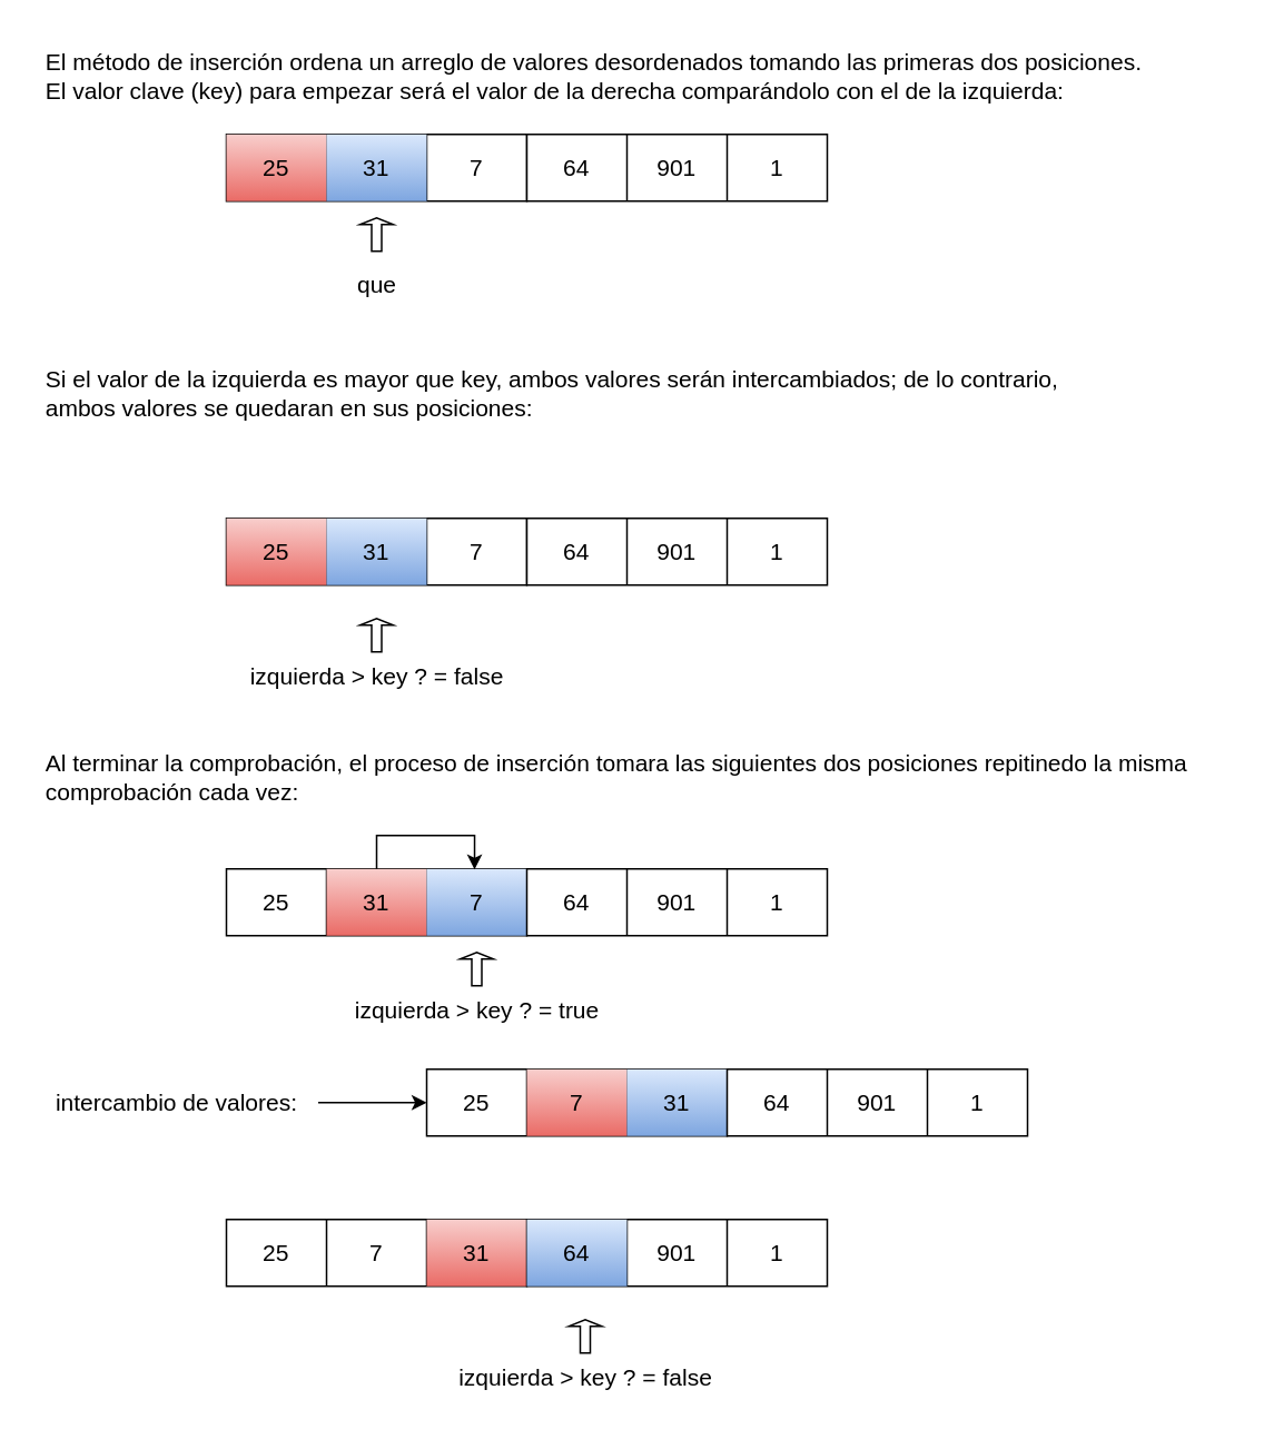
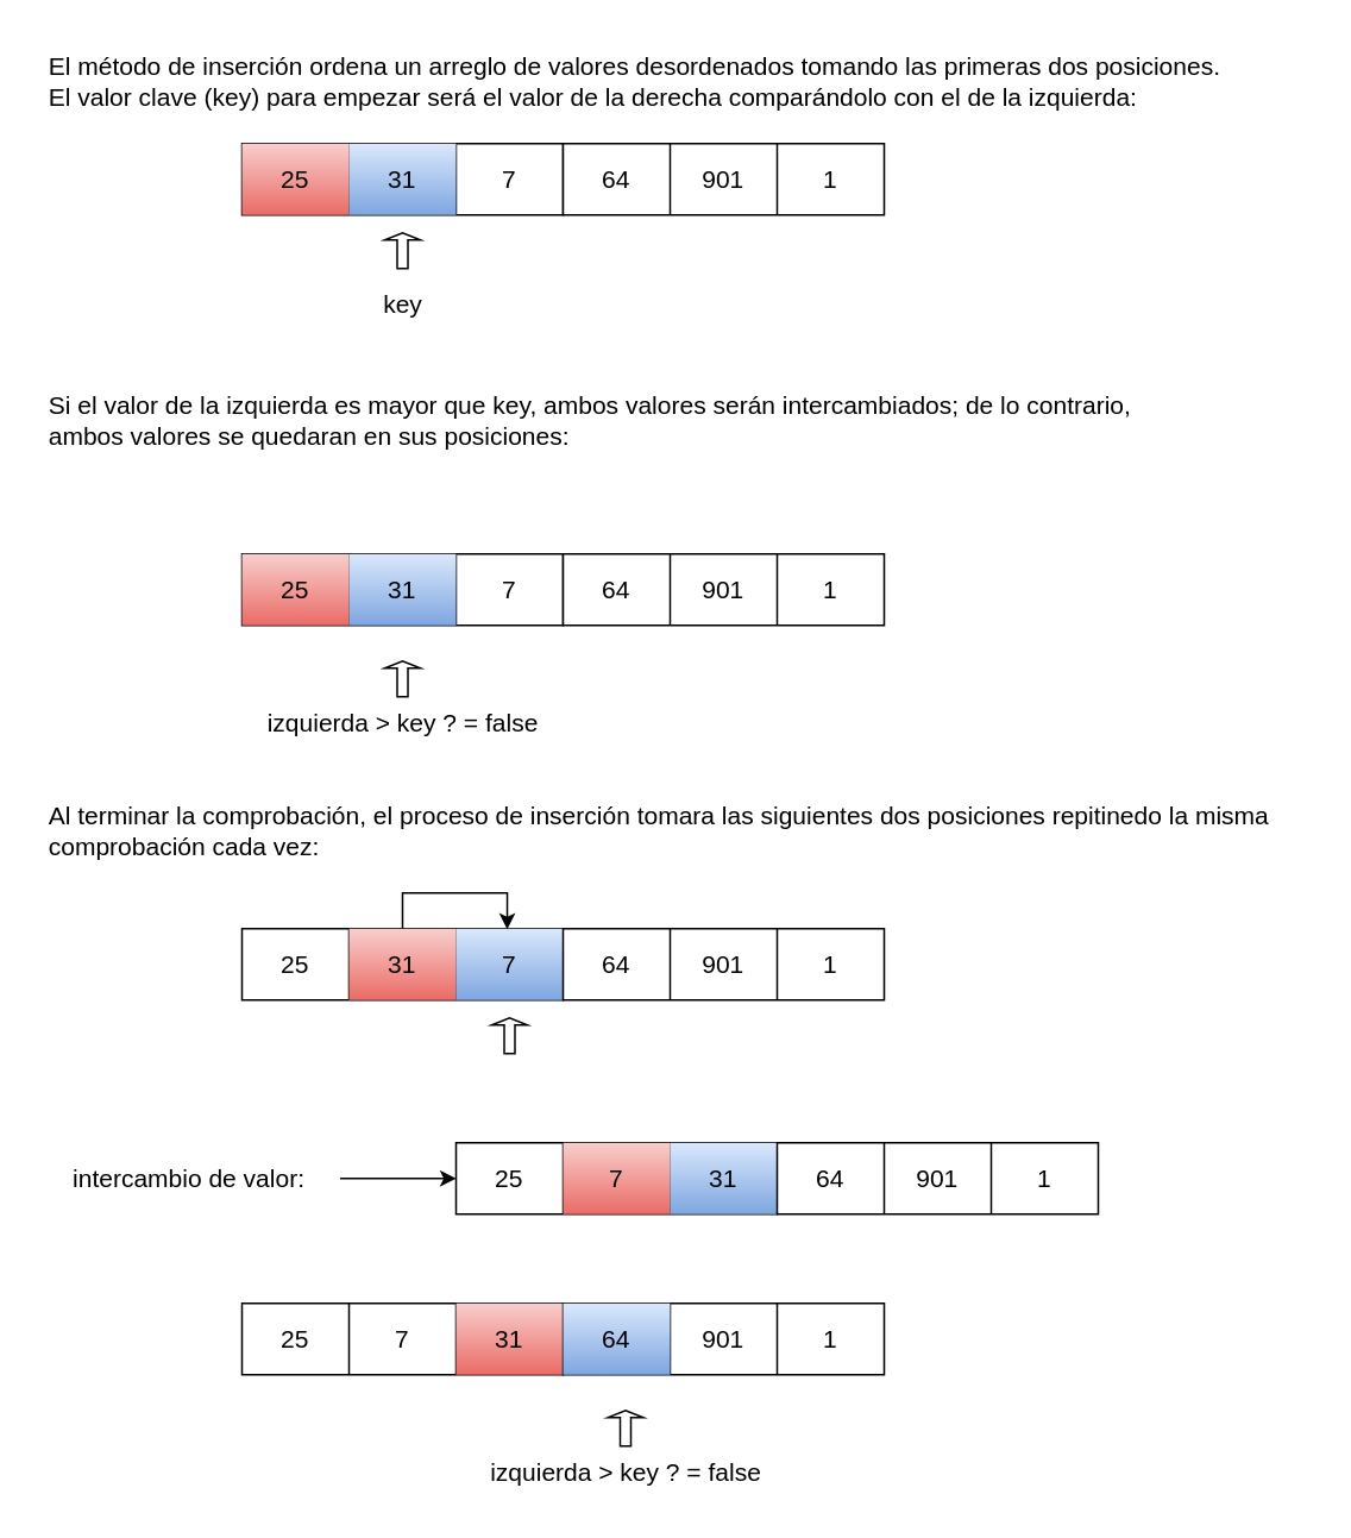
  <mxCell id="0" />
  <mxCell id="1" parent="0" />
  <mxCell id="2" value="&lt;font style=&quot;font-size: 14px;&quot;&gt;El método de inserción ordena un arreglo de valores desordenados tomando las primeras dos posiciones.&lt;br&gt;El valor clave (key) para empezar será el valor de la derecha comparándolo con el de la izquierda:&lt;br&gt;&lt;/font&gt;" style="text;html=1;align=left;verticalAlign=middle;resizable=0;points=[];autosize=1;strokeColor=none;fillColor=none;" vertex="1" parent="1"><mxGeometry x="25" y="20" width="680" height="50" as="geometry" /></mxCell>
  <mxCell id="3" value="" style="shape=table;html=1;whiteSpace=wrap;startSize=0;container=1;collapsible=0;childLayout=tableLayout;fontSize=14;" vertex="1" parent="1"><mxGeometry x="135" y="80" width="180" height="40" as="geometry" /></mxCell>
  <mxCell id="4" value="" style="shape=tableRow;horizontal=0;startSize=0;swimlaneHead=0;swimlaneBody=0;top=0;left=0;bottom=0;right=0;collapsible=0;dropTarget=0;fillColor=none;points=[[0,0.5],[1,0.5]];portConstraint=eastwest;fontSize=14;" vertex="1" parent="3"><mxGeometry width="180" height="40" as="geometry" /></mxCell>
  <mxCell id="5" value="25" style="shape=partialRectangle;html=1;whiteSpace=wrap;connectable=0;fillColor=#f8cecc;top=0;left=0;bottom=0;right=0;overflow=hidden;fontSize=14;strokeColor=#b85450;gradientColor=#ea6b66;" vertex="1" parent="4"><mxGeometry width="60" height="40" as="geometry"><mxRectangle width="60" height="40" as="alternateBounds" /></mxGeometry></mxCell>
  <mxCell id="6" value="31" style="shape=partialRectangle;html=1;whiteSpace=wrap;connectable=0;fillColor=#dae8fc;top=0;left=0;bottom=0;right=0;overflow=hidden;fontSize=14;gradientColor=#7ea6e0;strokeColor=#6c8ebf;" vertex="1" parent="4"><mxGeometry x="60" width="60" height="40" as="geometry"><mxRectangle width="60" height="40" as="alternateBounds" /></mxGeometry></mxCell>
  <mxCell id="7" value="7" style="shape=partialRectangle;html=1;whiteSpace=wrap;connectable=0;fillColor=none;top=0;left=0;bottom=0;right=0;overflow=hidden;fontSize=14;" vertex="1" parent="4"><mxGeometry x="120" width="60" height="40" as="geometry"><mxRectangle width="60" height="40" as="alternateBounds" /></mxGeometry></mxCell>
  <mxCell id="8" value="" style="shape=table;html=1;whiteSpace=wrap;startSize=0;container=1;collapsible=0;childLayout=tableLayout;fontSize=14;" vertex="1" parent="1"><mxGeometry x="315" y="80" width="180" height="40" as="geometry" /></mxCell>
  <mxCell id="9" value="" style="shape=tableRow;horizontal=0;startSize=0;swimlaneHead=0;swimlaneBody=0;top=0;left=0;bottom=0;right=0;collapsible=0;dropTarget=0;fillColor=none;points=[[0,0.5],[1,0.5]];portConstraint=eastwest;fontSize=14;" vertex="1" parent="8"><mxGeometry width="180" height="40" as="geometry" /></mxCell>
  <mxCell id="10" value="64" style="shape=partialRectangle;html=1;whiteSpace=wrap;connectable=0;fillColor=none;top=0;left=0;bottom=0;right=0;overflow=hidden;fontSize=14;" vertex="1" parent="9"><mxGeometry width="60" height="40" as="geometry"><mxRectangle width="60" height="40" as="alternateBounds" /></mxGeometry></mxCell>
  <mxCell id="11" value="901" style="shape=partialRectangle;html=1;whiteSpace=wrap;connectable=0;fillColor=none;top=0;left=0;bottom=0;right=0;overflow=hidden;fontSize=14;" vertex="1" parent="9"><mxGeometry x="60" width="60" height="40" as="geometry"><mxRectangle width="60" height="40" as="alternateBounds" /></mxGeometry></mxCell>
  <mxCell id="12" value="1" style="shape=partialRectangle;html=1;whiteSpace=wrap;connectable=0;fillColor=none;top=0;left=0;bottom=0;right=0;overflow=hidden;fontSize=14;" vertex="1" parent="9"><mxGeometry x="120" width="60" height="40" as="geometry"><mxRectangle width="60" height="40" as="alternateBounds" /></mxGeometry></mxCell>
  <mxCell id="13" value="" style="shape=table;html=1;whiteSpace=wrap;startSize=0;container=1;collapsible=0;childLayout=tableLayout;fontSize=14;" vertex="1" parent="1"><mxGeometry x="135" y="310" width="180" height="40" as="geometry" /></mxCell>
  <mxCell id="14" value="" style="shape=tableRow;horizontal=0;startSize=0;swimlaneHead=0;swimlaneBody=0;top=0;left=0;bottom=0;right=0;collapsible=0;dropTarget=0;fillColor=none;points=[[0,0.5],[1,0.5]];portConstraint=eastwest;fontSize=14;" vertex="1" parent="13"><mxGeometry width="180" height="40" as="geometry" /></mxCell>
  <mxCell id="15" value="25" style="shape=partialRectangle;html=1;whiteSpace=wrap;connectable=0;fillColor=#f8cecc;top=0;left=0;bottom=0;right=0;overflow=hidden;fontSize=14;gradientColor=#ea6b66;strokeColor=#b85450;" vertex="1" parent="14"><mxGeometry width="60" height="40" as="geometry"><mxRectangle width="60" height="40" as="alternateBounds" /></mxGeometry></mxCell>
  <mxCell id="16" value="31" style="shape=partialRectangle;html=1;whiteSpace=wrap;connectable=0;fillColor=#dae8fc;top=0;left=0;bottom=0;right=0;overflow=hidden;fontSize=14;gradientColor=#7ea6e0;strokeColor=#6c8ebf;" vertex="1" parent="14"><mxGeometry x="60" width="60" height="40" as="geometry"><mxRectangle width="60" height="40" as="alternateBounds" /></mxGeometry></mxCell>
  <mxCell id="17" value="7" style="shape=partialRectangle;html=1;whiteSpace=wrap;connectable=0;fillColor=none;top=0;left=0;bottom=0;right=0;overflow=hidden;fontSize=14;" vertex="1" parent="14"><mxGeometry x="120" width="60" height="40" as="geometry"><mxRectangle width="60" height="40" as="alternateBounds" /></mxGeometry></mxCell>
  <mxCell id="18" value="" style="shape=table;html=1;whiteSpace=wrap;startSize=0;container=1;collapsible=0;childLayout=tableLayout;fontSize=14;" vertex="1" parent="1"><mxGeometry x="315" y="310" width="180" height="40" as="geometry" /></mxCell>
  <mxCell id="19" value="" style="shape=tableRow;horizontal=0;startSize=0;swimlaneHead=0;swimlaneBody=0;top=0;left=0;bottom=0;right=0;collapsible=0;dropTarget=0;fillColor=none;points=[[0,0.5],[1,0.5]];portConstraint=eastwest;fontSize=14;" vertex="1" parent="18"><mxGeometry width="180" height="40" as="geometry" /></mxCell>
  <mxCell id="20" value="64" style="shape=partialRectangle;html=1;whiteSpace=wrap;connectable=0;fillColor=none;top=0;left=0;bottom=0;right=0;overflow=hidden;fontSize=14;" vertex="1" parent="19"><mxGeometry width="60" height="40" as="geometry"><mxRectangle width="60" height="40" as="alternateBounds" /></mxGeometry></mxCell>
  <mxCell id="21" value="901" style="shape=partialRectangle;html=1;whiteSpace=wrap;connectable=0;fillColor=none;top=0;left=0;bottom=0;right=0;overflow=hidden;fontSize=14;" vertex="1" parent="19"><mxGeometry x="60" width="60" height="40" as="geometry"><mxRectangle width="60" height="40" as="alternateBounds" /></mxGeometry></mxCell>
  <mxCell id="22" value="1" style="shape=partialRectangle;html=1;whiteSpace=wrap;connectable=0;fillColor=none;top=0;left=0;bottom=0;right=0;overflow=hidden;fontSize=14;" vertex="1" parent="19"><mxGeometry x="120" width="60" height="40" as="geometry"><mxRectangle width="60" height="40" as="alternateBounds" /></mxGeometry></mxCell>
  <mxCell id="23" value="" style="shape=table;html=1;whiteSpace=wrap;startSize=0;container=1;collapsible=0;childLayout=tableLayout;fontSize=14;" vertex="1" parent="1"><mxGeometry x="135" width="180" height="40" as="geometry" y="520" /></mxCell>
  <mxCell id="24" value="" style="shape=tableRow;horizontal=0;startSize=0;swimlaneHead=0;swimlaneBody=0;top=0;left=0;bottom=0;right=0;collapsible=0;dropTarget=0;fillColor=none;points=[[0,0.5],[1,0.5]];portConstraint=eastwest;fontSize=14;" vertex="1" parent="23"><mxGeometry width="180" height="40" as="geometry" /></mxCell>
  <mxCell id="25" value="25" style="shape=partialRectangle;html=1;whiteSpace=wrap;connectable=0;fillColor=none;top=0;left=0;bottom=0;right=0;overflow=hidden;fontSize=14;" vertex="1" parent="24"><mxGeometry width="60" height="40" as="geometry"><mxRectangle width="60" height="40" as="alternateBounds" /></mxGeometry></mxCell>
  <mxCell id="26" value="31" style="shape=partialRectangle;html=1;whiteSpace=wrap;connectable=0;fillColor=#f8cecc;top=0;left=0;bottom=0;right=0;overflow=hidden;fontSize=14;gradientColor=#ea6b66;strokeColor=#b85450;" vertex="1" parent="24"><mxGeometry x="60" width="60" height="40" as="geometry"><mxRectangle width="60" height="40" as="alternateBounds" /></mxGeometry></mxCell>
  <mxCell id="27" value="7" style="shape=partialRectangle;html=1;whiteSpace=wrap;connectable=0;fillColor=#dae8fc;top=0;left=0;bottom=0;right=0;overflow=hidden;fontSize=14;gradientColor=#7ea6e0;strokeColor=#6c8ebf;" vertex="1" parent="24"><mxGeometry x="120" width="60" height="40" as="geometry"><mxRectangle width="60" height="40" as="alternateBounds" /></mxGeometry></mxCell>
  <mxCell id="28" value="" style="edgeStyle=orthogonalEdgeStyle;rounded=0;orthogonalLoop=1;jettySize=auto;html=1;fontSize=14;entryX=0.826;entryY=0.01;entryDx=0;entryDy=0;entryPerimeter=0;" edge="1" parent="23" source="23" target="24"><mxGeometry relative="1" as="geometry"><Array as="points"><mxPoint x="90" y="-20" /><mxPoint x="149" y="-20" /></Array></mxGeometry></mxCell>
  <mxCell id="29" value="" style="shape=table;html=1;whiteSpace=wrap;startSize=0;container=1;collapsible=0;childLayout=tableLayout;fontSize=14;" vertex="1" parent="1"><mxGeometry x="315" width="180" height="40" as="geometry" y="520" /></mxCell>
  <mxCell id="30" value="" style="shape=tableRow;horizontal=0;startSize=0;swimlaneHead=0;swimlaneBody=0;top=0;left=0;bottom=0;right=0;collapsible=0;dropTarget=0;fillColor=none;points=[[0,0.5],[1,0.5]];portConstraint=eastwest;fontSize=14;" vertex="1" parent="29"><mxGeometry width="180" height="40" as="geometry" /></mxCell>
  <mxCell id="31" value="64" style="shape=partialRectangle;html=1;whiteSpace=wrap;connectable=0;fillColor=none;top=0;left=0;bottom=0;right=0;overflow=hidden;fontSize=14;" vertex="1" parent="30"><mxGeometry width="60" height="40" as="geometry"><mxRectangle width="60" height="40" as="alternateBounds" /></mxGeometry></mxCell>
  <mxCell id="32" value="901" style="shape=partialRectangle;html=1;whiteSpace=wrap;connectable=0;fillColor=none;top=0;left=0;bottom=0;right=0;overflow=hidden;fontSize=14;" vertex="1" parent="30"><mxGeometry x="60" width="60" height="40" as="geometry"><mxRectangle width="60" height="40" as="alternateBounds" /></mxGeometry></mxCell>
  <mxCell id="33" value="1" style="shape=partialRectangle;html=1;whiteSpace=wrap;connectable=0;fillColor=none;top=0;left=0;bottom=0;right=0;overflow=hidden;fontSize=14;" vertex="1" parent="30"><mxGeometry x="120" width="60" height="40" as="geometry"><mxRectangle width="60" height="40" as="alternateBounds" /></mxGeometry></mxCell>
  <mxCell id="34" value="" style="shape=table;html=1;whiteSpace=wrap;startSize=0;container=1;collapsible=0;childLayout=tableLayout;fontSize=14;" vertex="1" parent="1"><mxGeometry x="255" y="640" width="180" height="40" as="geometry" /></mxCell>
  <mxCell id="35" value="" style="shape=tableRow;horizontal=0;startSize=0;swimlaneHead=0;swimlaneBody=0;top=0;left=0;bottom=0;right=0;collapsible=0;dropTarget=0;fillColor=none;points=[[0,0.5],[1,0.5]];portConstraint=eastwest;fontSize=14;" vertex="1" parent="34"><mxGeometry width="180" height="40" as="geometry" /></mxCell>
  <mxCell id="36" value="25" style="shape=partialRectangle;html=1;whiteSpace=wrap;connectable=0;fillColor=none;top=0;left=0;bottom=0;right=0;overflow=hidden;fontSize=14;" vertex="1" parent="35"><mxGeometry width="60" height="40" as="geometry"><mxRectangle width="60" height="40" as="alternateBounds" /></mxGeometry></mxCell>
  <mxCell id="37" value="7" style="shape=partialRectangle;html=1;whiteSpace=wrap;connectable=0;fillColor=#f8cecc;top=0;left=0;bottom=0;right=0;overflow=hidden;fontSize=14;gradientColor=#ea6b66;strokeColor=#b85450;" vertex="1" parent="35"><mxGeometry x="60" width="60" height="40" as="geometry"><mxRectangle width="60" height="40" as="alternateBounds" /></mxGeometry></mxCell>
  <mxCell id="38" value="31" style="shape=partialRectangle;html=1;whiteSpace=wrap;connectable=0;fillColor=#dae8fc;top=0;left=0;bottom=0;right=0;overflow=hidden;fontSize=14;gradientColor=#7ea6e0;strokeColor=#6c8ebf;" vertex="1" parent="35"><mxGeometry x="120" width="60" height="40" as="geometry"><mxRectangle width="60" height="40" as="alternateBounds" /></mxGeometry></mxCell>
  <mxCell id="39" value="" style="shape=table;html=1;whiteSpace=wrap;startSize=0;container=1;collapsible=0;childLayout=tableLayout;fontSize=14;" vertex="1" parent="1"><mxGeometry x="435" y="640" width="180" height="40" as="geometry" /></mxCell>
  <mxCell id="40" value="" style="shape=tableRow;horizontal=0;startSize=0;swimlaneHead=0;swimlaneBody=0;top=0;left=0;bottom=0;right=0;collapsible=0;dropTarget=0;fillColor=none;points=[[0,0.5],[1,0.5]];portConstraint=eastwest;fontSize=14;" vertex="1" parent="39"><mxGeometry width="180" height="40" as="geometry" /></mxCell>
  <mxCell id="41" value="64" style="shape=partialRectangle;html=1;whiteSpace=wrap;connectable=0;fillColor=none;top=0;left=0;bottom=0;right=0;overflow=hidden;fontSize=14;" vertex="1" parent="40"><mxGeometry width="60" height="40" as="geometry"><mxRectangle width="60" height="40" as="alternateBounds" /></mxGeometry></mxCell>
  <mxCell id="42" value="901" style="shape=partialRectangle;html=1;whiteSpace=wrap;connectable=0;fillColor=none;top=0;left=0;bottom=0;right=0;overflow=hidden;fontSize=14;" vertex="1" parent="40"><mxGeometry x="60" width="60" height="40" as="geometry"><mxRectangle width="60" height="40" as="alternateBounds" /></mxGeometry></mxCell>
  <mxCell id="43" value="1" style="shape=partialRectangle;html=1;whiteSpace=wrap;connectable=0;fillColor=none;top=0;left=0;bottom=0;right=0;overflow=hidden;fontSize=14;" vertex="1" parent="40"><mxGeometry x="120" width="60" height="40" as="geometry"><mxRectangle width="60" height="40" as="alternateBounds" /></mxGeometry></mxCell>
  <mxCell id="44" value="" style="shape=singleArrow;direction=north;whiteSpace=wrap;html=1;fontSize=14;" vertex="1" parent="1"><mxGeometry x="215" y="130" width="20" height="20" as="geometry" /></mxCell>
- <mxCell id="45" value="que" style="text;html=1;align=center;verticalAlign=middle;resizable=0;points=[];autosize=1;strokeColor=none;fillColor=none;fontSize=14;" vertex="1" parent="1"><mxGeometry x="200" y="155" width="50" height="30" as="geometry" /></mxCell>
+ <mxCell id="45" value="key" style="text;html=1;align=center;verticalAlign=middle;resizable=0;points=[];autosize=1;strokeColor=none;fillColor=none;fontSize=14;" vertex="1" parent="1"><mxGeometry x="200" y="155" width="50" height="30" as="geometry" /></mxCell>
  <mxCell id="46" value="&lt;font style=&quot;font-size: 14px;&quot;&gt;Si el valor de la izquierda es mayor que key, ambos valores serán intercambiados; de lo contrario,&lt;br&gt;ambos valores se quedaran en sus posiciones:&lt;br&gt;&lt;/font&gt;" style="text;html=1;align=left;verticalAlign=middle;resizable=0;points=[];autosize=1;strokeColor=none;fillColor=none;" vertex="1" parent="1"><mxGeometry x="25" y="210" width="630" height="50" as="geometry" /></mxCell>
  <mxCell id="47" value="" style="shape=singleArrow;direction=north;whiteSpace=wrap;html=1;fontSize=14;" vertex="1" parent="1"><mxGeometry x="215" y="370" width="20" height="20" as="geometry" /></mxCell>
  <mxCell id="48" value="izquierda &amp;gt; key ? = false" style="text;html=1;align=center;verticalAlign=middle;resizable=0;points=[];autosize=1;strokeColor=none;fillColor=none;fontSize=14;" vertex="1" parent="1"><mxGeometry x="135" y="390" width="180" height="30" as="geometry" /></mxCell>
  <mxCell id="49" value="&lt;font style=&quot;font-size: 14px;&quot;&gt;Al terminar la comprobación, el proceso de inserción tomara las siguientes dos posiciones repitinedo la misma&lt;br&gt;comprobación cada vez:&lt;br&gt;&lt;/font&gt;" style="text;html=1;align=left;verticalAlign=middle;resizable=0;points=[];autosize=1;strokeColor=none;fillColor=none;" vertex="1" parent="1"><mxGeometry x="25" y="440" width="710" height="50" as="geometry" /></mxCell>
  <mxCell id="50" value="" style="shape=singleArrow;direction=north;whiteSpace=wrap;html=1;fontSize=14;" vertex="1" parent="1"><mxGeometry x="340" y="790" width="20" height="20" as="geometry" /></mxCell>
  <mxCell id="51" value="izquierda &amp;gt; key ? = false" style="text;html=1;align=center;verticalAlign=middle;resizable=0;points=[];autosize=1;strokeColor=none;fillColor=none;fontSize=14;" vertex="1" parent="1"><mxGeometry x="260" y="810" width="180" height="30" as="geometry" /></mxCell>
  <mxCell id="52" value="" style="shape=table;html=1;whiteSpace=wrap;startSize=0;container=1;collapsible=0;childLayout=tableLayout;fontSize=14;fillColor=none;" vertex="1" parent="1"><mxGeometry x="135" y="730" width="180" height="40" as="geometry" /></mxCell>
  <mxCell id="53" value="" style="shape=tableRow;horizontal=0;startSize=0;swimlaneHead=0;swimlaneBody=0;top=0;left=0;bottom=0;right=0;collapsible=0;dropTarget=0;fillColor=none;points=[[0,0.5],[1,0.5]];portConstraint=eastwest;fontSize=14;" vertex="1" parent="52"><mxGeometry width="180" height="40" as="geometry" /></mxCell>
  <mxCell id="54" value="25" style="shape=partialRectangle;html=1;whiteSpace=wrap;connectable=0;fillColor=none;top=0;left=0;bottom=0;right=0;overflow=hidden;fontSize=14;" vertex="1" parent="53"><mxGeometry width="60" height="40" as="geometry"><mxRectangle width="60" height="40" as="alternateBounds" /></mxGeometry></mxCell>
  <mxCell id="55" value="7" style="shape=partialRectangle;html=1;whiteSpace=wrap;connectable=0;fillColor=none;top=0;left=0;bottom=0;right=0;overflow=hidden;fontSize=14;gradientColor=#ea6b66;strokeColor=#b85450;" vertex="1" parent="53"><mxGeometry x="60" width="60" height="40" as="geometry"><mxRectangle width="60" height="40" as="alternateBounds" /></mxGeometry></mxCell>
  <mxCell id="56" value="31" style="shape=partialRectangle;html=1;whiteSpace=wrap;connectable=0;fillColor=#f8cecc;top=0;left=0;bottom=0;right=0;overflow=hidden;fontSize=14;gradientColor=#ea6b66;strokeColor=#b85450;" vertex="1" parent="53"><mxGeometry x="120" width="60" height="40" as="geometry"><mxRectangle width="60" height="40" as="alternateBounds" /></mxGeometry></mxCell>
  <mxCell id="57" value="" style="shape=table;html=1;whiteSpace=wrap;startSize=0;container=1;collapsible=0;childLayout=tableLayout;fontSize=14;" vertex="1" parent="1"><mxGeometry x="315" y="730" width="180" height="40" as="geometry" /></mxCell>
  <mxCell id="58" value="" style="shape=tableRow;horizontal=0;startSize=0;swimlaneHead=0;swimlaneBody=0;top=0;left=0;bottom=0;right=0;collapsible=0;dropTarget=0;fillColor=none;points=[[0,0.5],[1,0.5]];portConstraint=eastwest;fontSize=14;" vertex="1" parent="57"><mxGeometry width="180" height="40" as="geometry" /></mxCell>
  <mxCell id="59" value="64" style="shape=partialRectangle;html=1;whiteSpace=wrap;connectable=0;fillColor=#dae8fc;top=0;left=0;bottom=0;right=0;overflow=hidden;fontSize=14;gradientColor=#7ea6e0;strokeColor=#6c8ebf;" vertex="1" parent="58"><mxGeometry width="60" height="40" as="geometry"><mxRectangle width="60" height="40" as="alternateBounds" /></mxGeometry></mxCell>
  <mxCell id="60" value="901" style="shape=partialRectangle;html=1;whiteSpace=wrap;connectable=0;fillColor=none;top=0;left=0;bottom=0;right=0;overflow=hidden;fontSize=14;" vertex="1" parent="58"><mxGeometry x="60" width="60" height="40" as="geometry"><mxRectangle width="60" height="40" as="alternateBounds" /></mxGeometry></mxCell>
  <mxCell id="61" value="1" style="shape=partialRectangle;html=1;whiteSpace=wrap;connectable=0;fillColor=none;top=0;left=0;bottom=0;right=0;overflow=hidden;fontSize=14;" vertex="1" parent="58"><mxGeometry x="120" width="60" height="40" as="geometry"><mxRectangle width="60" height="40" as="alternateBounds" /></mxGeometry></mxCell>
  <mxCell id="62" value="" style="shape=singleArrow;direction=north;whiteSpace=wrap;html=1;fontSize=14;" vertex="1" parent="1"><mxGeometry x="275" y="570" width="20" height="20" as="geometry" /></mxCell>
- <mxCell id="63" value="izquierda &amp;gt; key ? = true" style="text;html=1;align=center;verticalAlign=middle;resizable=0;points=[];autosize=1;strokeColor=none;fillColor=none;fontSize=14;" vertex="1" parent="1"><mxGeometry x="200" y="590" width="170" height="30" as="geometry" /></mxCell>
  <mxCell id="64" style="edgeStyle=orthogonalEdgeStyle;rounded=0;orthogonalLoop=1;jettySize=auto;html=1;entryX=0;entryY=0.5;entryDx=0;entryDy=0;fontSize=14;" edge="1" parent="1" source="65" target="35"><mxGeometry relative="1" as="geometry" /></mxCell>
- <mxCell id="65" value="intercambio de valores:" style="text;html=1;align=center;verticalAlign=middle;resizable=0;points=[];autosize=1;strokeColor=none;fillColor=none;fontSize=14;" vertex="1" parent="1"><mxGeometry x="20" y="645" width="170" height="30" as="geometry" /></mxCell>
+ <mxCell id="65" value="intercambio de valor:" style="text;html=1;align=center;verticalAlign=middle;resizable=0;points=[];autosize=1;strokeColor=none;fillColor=none;fontSize=14;" vertex="1" parent="1"><mxGeometry x="20" y="645" width="170" height="30" as="geometry" /></mxCell>
